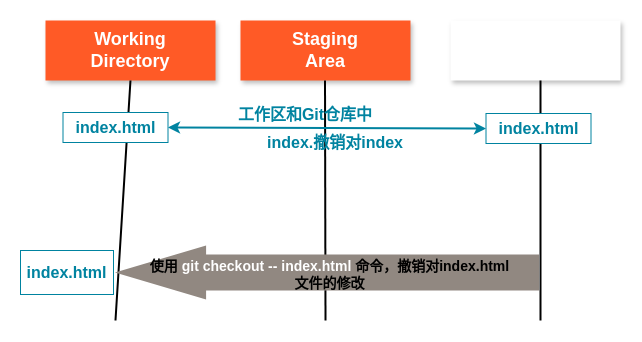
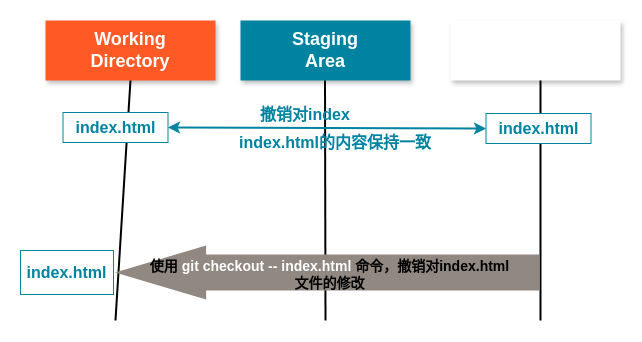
  <mxCell id="0" />
  <mxCell id="1" parent="0" />
  <mxCell id="2" value="&lt;font color=&quot;#ffffff&quot; style=&quot;font-size: 18px;&quot;&gt;&lt;b&gt;Working&lt;br&gt;Directory&lt;/b&gt;&lt;/font&gt;" style="rounded=0;whiteSpace=wrap;html=1;fillColor=#ff5a26;shadow=1;strokeColor=none;" parent="1" vertex="1"><mxGeometry x="45" y="20" width="170" height="60" as="geometry" /></mxCell>
- <mxCell id="3" value="&lt;font color=&quot;#ffffff&quot;&gt;&lt;span style=&quot;font-size: 18px;&quot;&gt;&lt;b&gt;Staging&lt;br&gt;&lt;/b&gt;&lt;/span&gt;&lt;/font&gt;&lt;b&gt;&lt;font color=&quot;#ffffff&quot; style=&quot;font-size: 18px;&quot;&gt;Area&lt;/font&gt;&lt;/b&gt;" style="rounded=0;whiteSpace=wrap;html=1;fillColor=#ff5a26;shadow=1;strokeColor=none;" parent="1" vertex="1"><mxGeometry x="240" y="20" width="170" height="60" as="geometry" /></mxCell>
+ <mxCell id="3" value="&lt;font color=&quot;#ffffff&quot;&gt;&lt;span style=&quot;font-size: 18px;&quot;&gt;&lt;b&gt;Staging&lt;br&gt;&lt;/b&gt;&lt;/span&gt;&lt;/font&gt;&lt;b&gt;&lt;font color=&quot;#ffffff&quot; style=&quot;font-size: 18px;&quot;&gt;Area&lt;/font&gt;&lt;/b&gt;" style="rounded=0;whiteSpace=wrap;html=1;fillColor=#0083a0;shadow=1;strokeColor=none;" parent="1" vertex="1"><mxGeometry x="240" y="20" width="170" height="60" as="geometry" /></mxCell>
  <mxCell id="4" value="&lt;font color=&quot;#ffffff&quot;&gt;&lt;span style=&quot;font-size: 18px;&quot;&gt;&lt;b&gt;.git directory&lt;br&gt;(Repository)&lt;br&gt;&lt;/b&gt;&lt;/span&gt;&lt;/font&gt;" style="rounded=0;whiteSpace=wrap;html=1;fillColor=#ffffff;shadow=1;strokeColor=none;" parent="1" vertex="1"><mxGeometry x="450" y="20" width="170" height="60" as="geometry" /></mxCell>
  <mxCell id="5" value="" style="endArrow=none;html=1;rounded=0;entryX=0.5;entryY=1;entryDx=0;entryDy=0;strokeWidth=2;" parent="1" target="2" edge="1"><mxGeometry width="50" height="50" relative="1" as="geometry"><mxPoint x="115" y="320" as="sourcePoint" /><mxPoint x="280" y="140" as="targetPoint" /></mxGeometry></mxCell>
  <mxCell id="6" value="" style="endArrow=none;html=1;rounded=0;entryX=0.5;entryY=1;entryDx=0;entryDy=0;strokeWidth=2;" parent="1" edge="1"><mxGeometry width="50" height="50" relative="1" as="geometry"><mxPoint x="325" y="320" as="sourcePoint" /><mxPoint x="324.5" y="80" as="targetPoint" /></mxGeometry></mxCell>
  <mxCell id="7" value="" style="endArrow=none;html=1;rounded=0;entryX=0.5;entryY=1;entryDx=0;entryDy=0;strokeWidth=2;" parent="1" edge="1"><mxGeometry width="50" height="50" relative="1" as="geometry"><mxPoint x="540" y="320" as="sourcePoint" /><mxPoint x="540" y="80" as="targetPoint" /></mxGeometry></mxCell>
  <mxCell id="8" value="" style="shape=flexArrow;endArrow=classic;html=1;rounded=0;width=36;endSize=30.03;strokeColor=none;fillColor=#918881;endWidth=17;" parent="1" edge="1"><mxGeometry width="50" height="50" relative="1" as="geometry"><mxPoint x="539" y="272" as="sourcePoint" /><mxPoint x="114" y="272" as="targetPoint" /><Array as="points"><mxPoint x="330" y="272" /></Array></mxGeometry></mxCell>
  <mxCell id="9" value="&lt;b style=&quot;font-size: 14px;&quot;&gt;&lt;font style=&quot;font-size: 14px;&quot;&gt;使用&lt;/font&gt;&lt;font color=&quot;#ffffff&quot; style=&quot;font-size: 14px;&quot;&gt; git checkout -- index.html &lt;/font&gt;&lt;font style=&quot;font-size: 14px;&quot;&gt;命令，撤销对index.html&lt;br&gt;文件的修改&lt;br&gt;&lt;/font&gt;&lt;/b&gt;" style="edgeLabel;html=1;align=center;verticalAlign=middle;resizable=0;points=[];labelBackgroundColor=none;" parent="8" vertex="1" connectable="0"><mxGeometry x="-0.143" y="3" relative="1" as="geometry"><mxPoint x="-29" y="-2" as="offset" /></mxGeometry></mxCell>
- <mxCell id="10" value="&lt;span style=&quot;font-size: 16px;&quot;&gt;&lt;b&gt;&lt;font color=&quot;#0083a0&quot;&gt;工作区和Git仓库中&lt;/font&gt;&lt;/b&gt;&lt;/span&gt;" style="text;html=1;strokeColor=none;fillColor=none;align=center;verticalAlign=middle;whiteSpace=wrap;rounded=0;" parent="1" vertex="1"><mxGeometry x="228" y="99" width="154" height="30" as="geometry" /></mxCell>
+ <mxCell id="10" value="&lt;span style=&quot;font-size: 16px;&quot;&gt;&lt;b&gt;&lt;font color=&quot;#0083a0&quot;&gt;撤销对index&lt;/font&gt;&lt;/b&gt;&lt;/span&gt;" style="text;html=1;strokeColor=none;fillColor=none;align=center;verticalAlign=middle;whiteSpace=wrap;rounded=0;" parent="1" vertex="1"><mxGeometry x="228" y="99" width="154" height="30" as="geometry" /></mxCell>
  <mxCell id="11" value="&lt;font color=&quot;#0083a0&quot; style=&quot;font-size: 16px;&quot;&gt;&lt;b style=&quot;&quot;&gt;index.html&lt;/b&gt;&lt;/font&gt;" style="rounded=0;whiteSpace=wrap;html=1;strokeColor=#0083A0;" vertex="1" parent="1"><mxGeometry x="62.5" y="112" width="105" height="30" as="geometry" /></mxCell>
  <mxCell id="12" value="&lt;font color=&quot;#0083a0&quot; style=&quot;font-size: 16px;&quot;&gt;&lt;b style=&quot;&quot;&gt;index.html&lt;/b&gt;&lt;/font&gt;" style="rounded=0;whiteSpace=wrap;html=1;strokeColor=#0083A0;" vertex="1" parent="1"><mxGeometry x="485.5" y="113" width="105" height="30" as="geometry" /></mxCell>
  <mxCell id="13" value="" style="endArrow=classic;startArrow=classic;html=1;rounded=0;exitX=1;exitY=0.5;exitDx=0;exitDy=0;entryX=0;entryY=0.5;entryDx=0;entryDy=0;strokeWidth=2;strokeColor=#0083A0;" edge="1" parent="1" target="12"><mxGeometry width="50" height="50" relative="1" as="geometry"><mxPoint x="167.5" y="127" as="sourcePoint" /><mxPoint x="300" y="162" as="targetPoint" /></mxGeometry></mxCell>
- <mxCell id="14" value="&lt;b&gt;&lt;font color=&quot;#0083a0&quot; style=&quot;font-size: 16px;&quot;&gt;index.撤销对index&lt;/font&gt;&lt;/b&gt;" style="text;html=1;strokeColor=none;fillColor=none;align=center;verticalAlign=middle;whiteSpace=wrap;rounded=0;" vertex="1" parent="1"><mxGeometry x="230" y="127" width="210" height="30" as="geometry" /></mxCell>
+ <mxCell id="14" value="&lt;b&gt;&lt;font color=&quot;#0083a0&quot; style=&quot;font-size: 16px;&quot;&gt;index.html的内容保持一致&lt;/font&gt;&lt;/b&gt;" style="text;html=1;strokeColor=none;fillColor=none;align=center;verticalAlign=middle;whiteSpace=wrap;rounded=0;" vertex="1" parent="1"><mxGeometry x="230" y="127" width="210" height="30" as="geometry" /></mxCell>
  <mxCell id="15" value="&lt;font color=&quot;#0083a0&quot; style=&quot;font-size: 16px;&quot;&gt;&lt;b style=&quot;&quot;&gt;index.html&lt;/b&gt;&lt;/font&gt;" style="rounded=0;whiteSpace=wrap;html=1;strokeColor=#0083A0;" vertex="1" parent="1"><mxGeometry x="20" y="250" width="93" height="44" as="geometry" /></mxCell>
